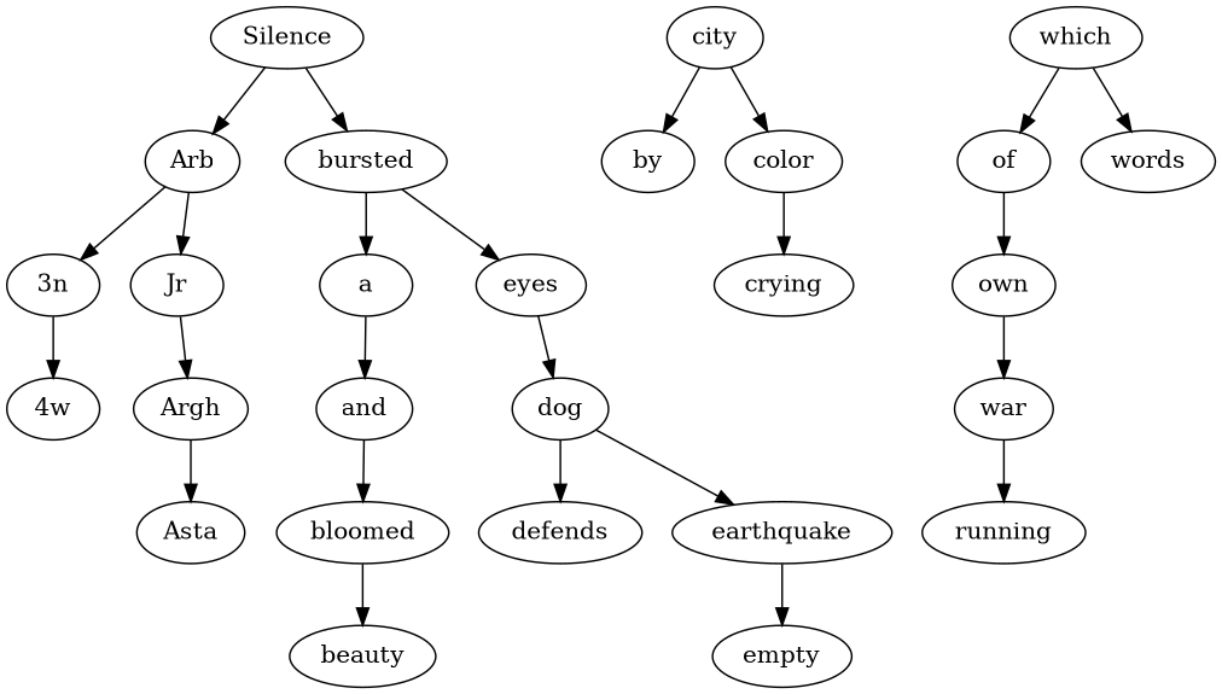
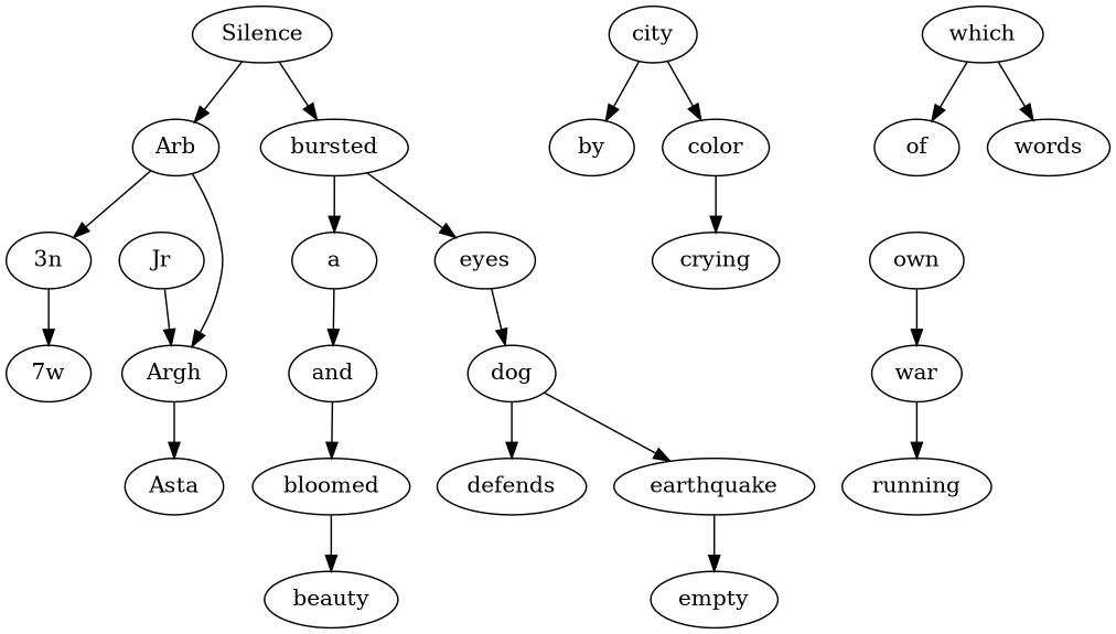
  digraph {
-   n1 [label="4w"]
+   n1 [label="7w"]
    n2 [label="3n"]
    n3 [label=Arb]
    n4 [label=Jr]
    n5 [label=Argh]
    n6 [label=Asta]
    n7 [label=Silence]
    n8 [label=bursted]
    n9 [label=a]
    n10 [label=eyes]
    n11 [label=and]
    n12 [label=dog]
    n13 [label=bloomed]
    n14 [label=beauty]
    n15 [label=defends]
    n16 [label=earthquake]
    n17 [label=by]
    n18 [label=city]
    n19 [label=color]
    n20 [label=crying]
    n21 [label=empty]
    n22 [label=which]
    n23 [label=of]
    n24 [label=words]
    n25 [label=own]
    n26 [label=war]
    n27 [label=running]
    n2 -> n1
    n3 -> n2
-   n3 -> n4
+   n3 -> n5
    n4 -> n5
    n5 -> n6
    n7 -> n3
    n7 -> n8
    n8 -> n9
    n8 -> n10
    n9 -> n11
    n10 -> n12
    n11 -> n13
    n12 -> n15
    n12 -> n16
    n13 -> n14
    n16 -> n21
    n18 -> n17
    n18 -> n19
    n19 -> n20
    n22 -> n23
    n22 -> n24
-   n23 -> n25
    n25 -> n26
    n26 -> n27
  }
